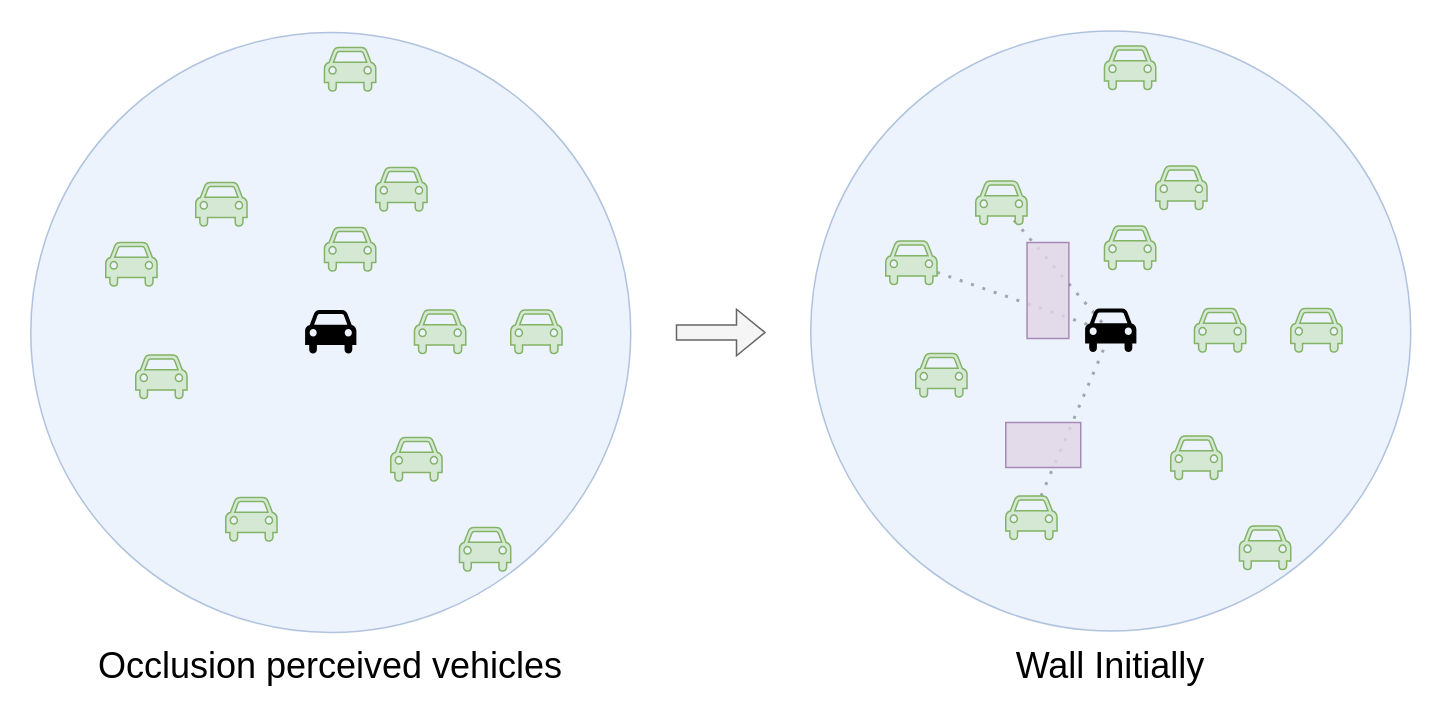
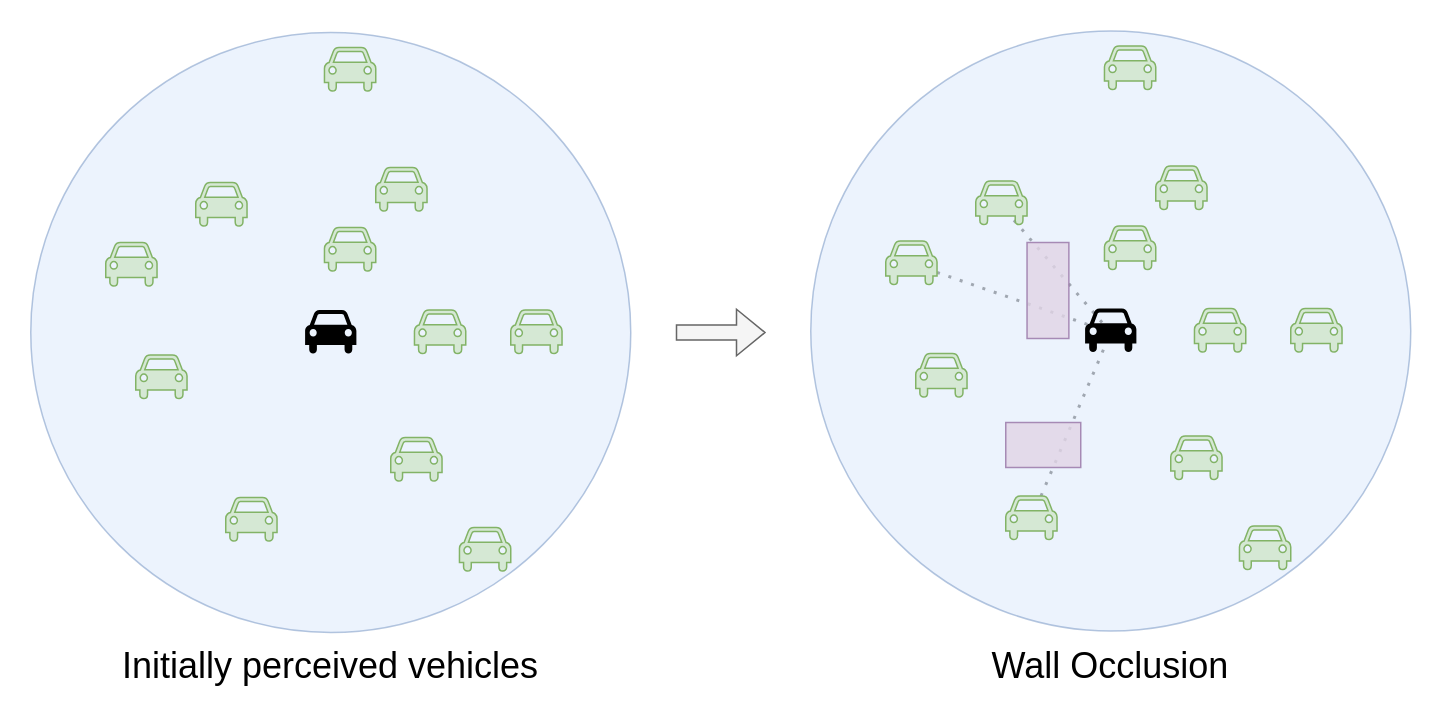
  <mxCell id="0" />
  <mxCell id="1" parent="0" />
  <mxCell id="2" value="" style="endArrow=none;dashed=1;html=1;dashPattern=1 3;strokeWidth=2;rounded=0;fontSize=16;fillColor=#f5f5f5;strokeColor=#666666;exitX=0.439;exitY=0.467;exitDx=0;exitDy=0;exitPerimeter=0;" parent="1" edge="1" source="21"><mxGeometry width="50" height="50" relative="1" as="geometry"><mxPoint x="841" y="362.84" as="sourcePoint" /><mxPoint x="740" y="221" as="targetPoint" /></mxGeometry></mxCell>
  <mxCell id="3" value="" style="endArrow=none;dashed=1;html=1;dashPattern=1 3;strokeWidth=2;rounded=0;fontSize=16;fillColor=#f5f5f5;strokeColor=#666666;" parent="1" edge="1" source="31"><mxGeometry width="50" height="50" relative="1" as="geometry"><mxPoint x="876" y="221" as="sourcePoint" /><mxPoint x="740" y="221" as="targetPoint" /></mxGeometry></mxCell>
  <mxCell id="4" value="" style="endArrow=none;dashed=1;html=1;dashPattern=1 3;strokeWidth=2;rounded=0;fontSize=16;fillColor=#f5f5f5;strokeColor=#666666;" parent="1" edge="1" source="27"><mxGeometry width="50" height="50" relative="1" as="geometry"><mxPoint x="786" y="125" as="sourcePoint" /><mxPoint x="740" y="221" as="targetPoint" /></mxGeometry></mxCell>
  <mxCell id="5" value="" style="ellipse;whiteSpace=wrap;html=1;aspect=fixed;fillColor=#dae8fc;strokeColor=#6c8ebf;opacity=50;" parent="1" vertex="1"><mxGeometry x="540" y="20" width="400" height="400" as="geometry" /></mxCell>
  <mxCell id="6" value="" style="ellipse;whiteSpace=wrap;html=1;aspect=fixed;fillColor=#dae8fc;strokeColor=#6c8ebf;opacity=50;" parent="1" vertex="1"><mxGeometry x="20" y="21" width="400" height="400" as="geometry" /></mxCell>
  <mxCell id="7" value="" style="shape=mxgraph.signs.transportation.car_4;html=1;pointerEvents=1;fillColor=#000000;strokeColor=none;verticalLabelPosition=bottom;verticalAlign=top;align=center;" parent="1" vertex="1"><mxGeometry x="202.9" y="206" width="34.19" height="30" as="geometry" /></mxCell>
  <mxCell id="8" value="" style="shape=mxgraph.signs.transportation.car_4;html=1;pointerEvents=1;fillColor=#d5e8d4;strokeColor=#82b366;verticalLabelPosition=bottom;verticalAlign=top;align=center;" parent="1" vertex="1"><mxGeometry x="130" y="121" width="34.19" height="30" as="geometry" /></mxCell>
  <mxCell id="9" value="" style="shape=mxgraph.signs.transportation.car_4;html=1;pointerEvents=1;fillColor=#d5e8d4;strokeColor=#82b366;verticalLabelPosition=bottom;verticalAlign=top;align=center;" parent="1" vertex="1"><mxGeometry x="340" y="206" width="34.19" height="30" as="geometry" /></mxCell>
  <mxCell id="10" value="" style="shape=mxgraph.signs.transportation.car_4;html=1;pointerEvents=1;fillColor=#d5e8d4;strokeColor=#82b366;verticalLabelPosition=bottom;verticalAlign=top;align=center;" parent="1" vertex="1"><mxGeometry x="90" y="236" width="34.19" height="30" as="geometry" /></mxCell>
  <mxCell id="11" value="" style="shape=mxgraph.signs.transportation.car_4;html=1;pointerEvents=1;fillColor=#d5e8d4;strokeColor=#82b366;verticalLabelPosition=bottom;verticalAlign=top;align=center;" parent="1" vertex="1"><mxGeometry x="260" y="291" width="34.19" height="30" as="geometry" /></mxCell>
  <mxCell id="12" value="" style="shape=mxgraph.signs.transportation.car_4;html=1;pointerEvents=1;fillColor=#d5e8d4;strokeColor=#82b366;verticalLabelPosition=bottom;verticalAlign=top;align=center;" parent="1" vertex="1"><mxGeometry x="275.81" y="206" width="34.19" height="30" as="geometry" /></mxCell>
  <mxCell id="13" value="" style="shape=mxgraph.signs.transportation.car_4;html=1;pointerEvents=1;fillColor=#d5e8d4;strokeColor=#82b366;verticalLabelPosition=bottom;verticalAlign=top;align=center;" parent="1" vertex="1"><mxGeometry x="250" y="111" width="34.19" height="30" as="geometry" /></mxCell>
  <mxCell id="14" value="" style="shape=mxgraph.signs.transportation.car_4;html=1;pointerEvents=1;fillColor=#d5e8d4;strokeColor=#82b366;verticalLabelPosition=bottom;verticalAlign=top;align=center;" parent="1" vertex="1"><mxGeometry x="150" y="331" width="34.19" height="30" as="geometry" /></mxCell>
  <mxCell id="15" value="" style="shape=mxgraph.signs.transportation.car_4;html=1;pointerEvents=1;fillColor=#d5e8d4;strokeColor=#82b366;verticalLabelPosition=bottom;verticalAlign=top;align=center;" parent="1" vertex="1"><mxGeometry x="305.81" y="351" width="34.19" height="30" as="geometry" /></mxCell>
  <mxCell id="16" value="" style="shape=mxgraph.signs.transportation.car_4;html=1;pointerEvents=1;fillColor=#d5e8d4;strokeColor=#82b366;verticalLabelPosition=bottom;verticalAlign=top;align=center;" parent="1" vertex="1"><mxGeometry x="215.81" y="31" width="34.19" height="30" as="geometry" /></mxCell>
  <mxCell id="17" value="" style="shape=mxgraph.signs.transportation.car_4;html=1;pointerEvents=1;fillColor=#d5e8d4;strokeColor=#82b366;verticalLabelPosition=bottom;verticalAlign=top;align=center;" parent="1" vertex="1"><mxGeometry x="215.81" y="151" width="34.19" height="30" as="geometry" /></mxCell>
  <mxCell id="18" value="" style="shape=mxgraph.signs.transportation.car_4;html=1;pointerEvents=1;fillColor=#d5e8d4;strokeColor=#82b366;verticalLabelPosition=bottom;verticalAlign=top;align=center;" parent="1" vertex="1"><mxGeometry x="70" y="161" width="34.19" height="30" as="geometry" /></mxCell>
  <mxCell id="19" value="" style="shape=flexArrow;endArrow=classic;html=1;rounded=0;fontSize=16;fillColor=#f5f5f5;strokeColor=#666666;" parent="1" edge="1"><mxGeometry width="50" height="50" relative="1" as="geometry"><mxPoint x="450" y="221" as="sourcePoint" /><mxPoint x="510" y="221" as="targetPoint" /></mxGeometry></mxCell>
  <mxCell id="20" value="" style="shape=mxgraph.signs.transportation.car_4;html=1;pointerEvents=1;fillColor=#000000;strokeColor=none;verticalLabelPosition=bottom;verticalAlign=top;align=center;" parent="1" vertex="1"><mxGeometry x="722.9" y="205" width="34.19" height="30" as="geometry" /></mxCell>
  <mxCell id="21" value="" style="shape=mxgraph.signs.transportation.car_4;html=1;pointerEvents=1;fillColor=#d5e8d4;strokeColor=#82b366;verticalLabelPosition=bottom;verticalAlign=top;align=center;" parent="1" vertex="1"><mxGeometry x="650" y="120" width="34.19" height="30" as="geometry" /></mxCell>
  <mxCell id="22" value="" style="shape=mxgraph.signs.transportation.car_4;html=1;pointerEvents=1;fillColor=#d5e8d4;strokeColor=#82b366;verticalLabelPosition=bottom;verticalAlign=top;align=center;" parent="1" vertex="1"><mxGeometry x="860" y="205" width="34.19" height="30" as="geometry" /></mxCell>
  <mxCell id="23" value="" style="shape=mxgraph.signs.transportation.car_4;html=1;pointerEvents=1;fillColor=#d5e8d4;strokeColor=#82b366;verticalLabelPosition=bottom;verticalAlign=top;align=center;" parent="1" vertex="1"><mxGeometry x="610" y="235" width="34.19" height="30" as="geometry" /></mxCell>
  <mxCell id="24" value="" style="shape=mxgraph.signs.transportation.car_4;html=1;pointerEvents=1;fillColor=#d5e8d4;strokeColor=#82b366;verticalLabelPosition=bottom;verticalAlign=top;align=center;" parent="1" vertex="1"><mxGeometry x="780" y="290" width="34.19" height="30" as="geometry" /></mxCell>
  <mxCell id="25" value="" style="shape=mxgraph.signs.transportation.car_4;html=1;pointerEvents=1;fillColor=#d5e8d4;strokeColor=#82b366;verticalLabelPosition=bottom;verticalAlign=top;align=center;" parent="1" vertex="1"><mxGeometry x="795.81" y="205" width="34.19" height="30" as="geometry" /></mxCell>
  <mxCell id="26" value="" style="shape=mxgraph.signs.transportation.car_4;html=1;pointerEvents=1;fillColor=#d5e8d4;strokeColor=#82b366;verticalLabelPosition=bottom;verticalAlign=top;align=center;" parent="1" vertex="1"><mxGeometry x="770" y="110" width="34.19" height="30" as="geometry" /></mxCell>
  <mxCell id="27" value="" style="shape=mxgraph.signs.transportation.car_4;html=1;pointerEvents=1;fillColor=#d5e8d4;strokeColor=#82b366;verticalLabelPosition=bottom;verticalAlign=top;align=center;" parent="1" vertex="1"><mxGeometry x="670" y="330" width="34.19" height="30" as="geometry" /></mxCell>
  <mxCell id="28" value="" style="shape=mxgraph.signs.transportation.car_4;html=1;pointerEvents=1;fillColor=#d5e8d4;strokeColor=#82b366;verticalLabelPosition=bottom;verticalAlign=top;align=center;" parent="1" vertex="1"><mxGeometry x="825.81" y="350" width="34.19" height="30" as="geometry" /></mxCell>
  <mxCell id="29" value="" style="shape=mxgraph.signs.transportation.car_4;html=1;pointerEvents=1;fillColor=#d5e8d4;strokeColor=#82b366;verticalLabelPosition=bottom;verticalAlign=top;align=center;" parent="1" vertex="1"><mxGeometry x="735.81" y="30" width="34.19" height="30" as="geometry" /></mxCell>
  <mxCell id="30" value="" style="shape=mxgraph.signs.transportation.car_4;html=1;pointerEvents=1;fillColor=#d5e8d4;strokeColor=#82b366;verticalLabelPosition=bottom;verticalAlign=top;align=center;" parent="1" vertex="1"><mxGeometry x="735.81" y="150" width="34.19" height="30" as="geometry" /></mxCell>
  <mxCell id="31" value="" style="shape=mxgraph.signs.transportation.car_4;html=1;pointerEvents=1;fillColor=#d5e8d4;strokeColor=#82b366;verticalLabelPosition=bottom;verticalAlign=top;align=center;" parent="1" vertex="1"><mxGeometry x="590" y="160" width="34.19" height="30" as="geometry" /></mxCell>
- <mxCell id="32" value="&lt;font style=&quot;font-size: 24px;&quot;&gt;Occlusion perceived vehicles&lt;/font&gt;" style="text;html=1;strokeColor=none;fillColor=none;align=center;verticalAlign=bottom;whiteSpace=wrap;rounded=0;fontSize=24;" parent="1" vertex="1"><mxGeometry x="60" y="431" width="320" height="30" as="geometry" /></mxCell>
- <mxCell id="33" value="&lt;font style=&quot;font-size: 24px;&quot;&gt;Wall Initially&lt;/font&gt;" style="text;html=1;strokeColor=none;fillColor=none;align=center;verticalAlign=bottom;whiteSpace=wrap;rounded=0;fontSize=24;" parent="1" vertex="1"><mxGeometry x="580" y="431" width="320" height="30" as="geometry" /></mxCell>
+ <mxCell id="32" value="&lt;font style=&quot;font-size: 24px;&quot;&gt;Initially perceived vehicles&lt;/font&gt;" style="text;html=1;strokeColor=none;fillColor=none;align=center;verticalAlign=bottom;whiteSpace=wrap;rounded=0;fontSize=24;" parent="1" vertex="1"><mxGeometry x="60" y="431" width="320" height="30" as="geometry" /></mxCell>
+ <mxCell id="33" value="&lt;font style=&quot;font-size: 24px;&quot;&gt;Wall Occlusion&lt;/font&gt;" style="text;html=1;strokeColor=none;fillColor=none;align=center;verticalAlign=bottom;whiteSpace=wrap;rounded=0;fontSize=24;" parent="1" vertex="1"><mxGeometry x="580" y="431" width="320" height="30" as="geometry" /></mxCell>
  <mxCell id="34" value="" style="rounded=0;whiteSpace=wrap;html=1;fillColor=#e1d5e7;strokeColor=#9673a6;opacity=80;" vertex="1" parent="1"><mxGeometry x="670" y="281" width="50" height="30" as="geometry" /></mxCell>
  <mxCell id="35" value="" style="rounded=0;whiteSpace=wrap;html=1;fillColor=#e1d5e7;strokeColor=#9673a6;opacity=80;" vertex="1" parent="1"><mxGeometry x="684.19" y="161" width="27.9" height="64" as="geometry" /></mxCell>
